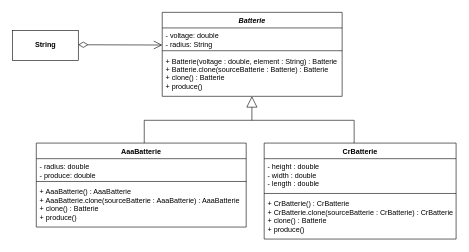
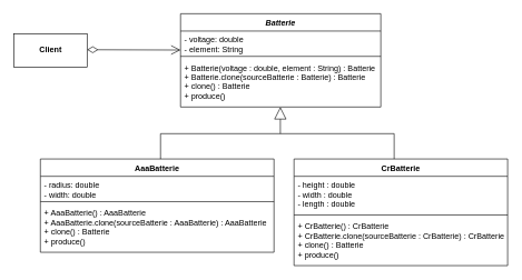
  <mxCell id="0" />
  <mxCell id="1" parent="0" />
  <mxCell id="2" value="Batterie" style="swimlane;fontStyle=3;align=center;verticalAlign=top;childLayout=stackLayout;horizontal=1;startSize=26;horizontalStack=0;resizeParent=1;resizeParentMax=0;resizeLast=0;collapsible=1;marginBottom=0;" parent="1" vertex="1"><mxGeometry x="270" y="20" width="300" height="140" as="geometry" /></mxCell>
- <mxCell id="3" value="- voltage: double&#10;- radius: String" style="text;strokeColor=none;fillColor=none;align=left;verticalAlign=top;spacingLeft=4;spacingRight=4;overflow=hidden;rotatable=0;points=[[0,0.5],[1,0.5]];portConstraint=eastwest;" parent="2" vertex="1"><mxGeometry y="26" width="300" height="34" as="geometry" /></mxCell>
+ <mxCell id="3" value="- voltage: double&#10;- element: String" style="text;strokeColor=none;fillColor=none;align=left;verticalAlign=top;spacingLeft=4;spacingRight=4;overflow=hidden;rotatable=0;points=[[0,0.5],[1,0.5]];portConstraint=eastwest;" parent="2" vertex="1"><mxGeometry y="26" width="300" height="34" as="geometry" /></mxCell>
  <mxCell id="4" value="" style="line;strokeWidth=1;fillColor=none;align=left;verticalAlign=middle;spacingTop=-1;spacingLeft=3;spacingRight=3;rotatable=0;labelPosition=right;points=[];portConstraint=eastwest;" parent="2" vertex="1"><mxGeometry y="60" width="300" height="8" as="geometry" /></mxCell>
  <mxCell id="5" value="+ Batterie(voltage : double, element : String) : Batterie&#10;+ Batterie.clone(sourceBatterie : Batterie) : Batterie&#10;+ clone() : Batterie&#10;+ produce()" style="text;strokeColor=none;fillColor=none;align=left;verticalAlign=top;spacingLeft=4;spacingRight=4;overflow=hidden;rotatable=0;points=[[0,0.5],[1,0.5]];portConstraint=eastwest;" parent="2" vertex="1"><mxGeometry y="68" width="300" height="72" as="geometry" /></mxCell>
  <mxCell id="6" value="AaaBatterie" style="swimlane;fontStyle=1;align=center;verticalAlign=top;childLayout=stackLayout;horizontal=1;startSize=26;horizontalStack=0;resizeParent=1;resizeParentMax=0;resizeLast=0;collapsible=1;marginBottom=0;" parent="1" vertex="1"><mxGeometry x="60" y="238" width="350" height="140" as="geometry" /></mxCell>
- <mxCell id="7" value="- radius: double&#10;- produce: double" style="text;strokeColor=none;fillColor=none;align=left;verticalAlign=top;spacingLeft=4;spacingRight=4;overflow=hidden;rotatable=0;points=[[0,0.5],[1,0.5]];portConstraint=eastwest;" parent="6" vertex="1"><mxGeometry y="26" width="350" height="34" as="geometry" /></mxCell>
+ <mxCell id="7" value="- radius: double&#10;- width: double" style="text;strokeColor=none;fillColor=none;align=left;verticalAlign=top;spacingLeft=4;spacingRight=4;overflow=hidden;rotatable=0;points=[[0,0.5],[1,0.5]];portConstraint=eastwest;" parent="6" vertex="1"><mxGeometry y="26" width="350" height="34" as="geometry" /></mxCell>
  <mxCell id="8" value="" style="line;strokeWidth=1;fillColor=none;align=left;verticalAlign=middle;spacingTop=-1;spacingLeft=3;spacingRight=3;rotatable=0;labelPosition=right;points=[];portConstraint=eastwest;" parent="6" vertex="1"><mxGeometry y="60" width="350" height="8" as="geometry" /></mxCell>
  <mxCell id="9" value="+ AaaBatterie() : AaaBatterie&#10;+ AaaBatterie.clone(sourceBatterie : AaaBatterie) : AaaBatterie&#10;+ clone() : Batterie&#10;+ produce()" style="text;strokeColor=none;fillColor=none;align=left;verticalAlign=top;spacingLeft=4;spacingRight=4;overflow=hidden;rotatable=0;points=[[0,0.5],[1,0.5]];portConstraint=eastwest;" parent="6" vertex="1"><mxGeometry y="68" width="350" height="72" as="geometry" /></mxCell>
  <mxCell id="10" value="CrBatterie" style="swimlane;fontStyle=1;align=center;verticalAlign=top;childLayout=stackLayout;horizontal=1;startSize=26;horizontalStack=0;resizeParent=1;resizeParentMax=0;resizeLast=0;collapsible=1;marginBottom=0;" parent="1" vertex="1"><mxGeometry x="440" y="238" width="320" height="160" as="geometry" /></mxCell>
  <mxCell id="11" value="- height : double&#10;- width : double&#10;- length : double" style="text;strokeColor=none;fillColor=none;align=left;verticalAlign=top;spacingLeft=4;spacingRight=4;overflow=hidden;rotatable=0;points=[[0,0.5],[1,0.5]];portConstraint=eastwest;" parent="10" vertex="1"><mxGeometry y="26" width="320" height="54" as="geometry" /></mxCell>
  <mxCell id="12" value="" style="line;strokeWidth=1;fillColor=none;align=left;verticalAlign=middle;spacingTop=-1;spacingLeft=3;spacingRight=3;rotatable=0;labelPosition=right;points=[];portConstraint=eastwest;" parent="10" vertex="1"><mxGeometry y="80" width="320" height="8" as="geometry" /></mxCell>
  <mxCell id="13" value="+ CrBatterie() : CrBatterie&#10;+ CrBatterie.clone(sourceBatterie : CrBatterie) : CrBatterie&#10;+ clone() : Batterie&#10;+ produce()" style="text;strokeColor=none;fillColor=none;align=left;verticalAlign=top;spacingLeft=4;spacingRight=4;overflow=hidden;rotatable=0;points=[[0,0.5],[1,0.5]];portConstraint=eastwest;" parent="10" vertex="1"><mxGeometry y="88" width="320" height="72" as="geometry" /></mxCell>
- <mxCell id="14" value="&lt;b&gt;String&lt;/b&gt;" style="html=1;" parent="1" vertex="1"><mxGeometry x="20" y="50" width="110" height="50" as="geometry" /></mxCell>
+ <mxCell id="14" value="&lt;b&gt;Client&lt;/b&gt;" style="html=1;" parent="1" vertex="1"><mxGeometry x="20" y="50" width="110" height="50" as="geometry" /></mxCell>
  <mxCell id="15" value="" style="endArrow=open;html=1;endSize=12;startArrow=diamondThin;startSize=14;startFill=0;edgeStyle=orthogonalEdgeStyle;align=left;verticalAlign=bottom;entryX=0;entryY=0.838;entryDx=0;entryDy=0;entryPerimeter=0;" parent="1" target="3" edge="1"><mxGeometry x="-1" y="65" relative="1" as="geometry"><mxPoint x="130" y="74" as="sourcePoint" /><mxPoint x="260" y="74.5" as="targetPoint" /><mxPoint x="-10" y="1" as="offset" /></mxGeometry></mxCell>
  <mxCell id="16" value="" style="endArrow=block;endSize=16;endFill=0;html=1;" parent="1" edge="1"><mxGeometry x="-1" y="-70" width="160" relative="1" as="geometry"><mxPoint x="419.5" y="200" as="sourcePoint" /><mxPoint x="419.5" y="160" as="targetPoint" /><mxPoint as="offset" /></mxGeometry></mxCell>
  <mxCell id="17" value="" style="endArrow=none;html=1;edgeStyle=orthogonalEdgeStyle;" parent="1" edge="1"><mxGeometry relative="1" as="geometry"><mxPoint x="240" y="200" as="sourcePoint" /><mxPoint x="590" y="200" as="targetPoint" /></mxGeometry></mxCell>
  <mxCell id="18" value="" style="endArrow=none;html=1;" parent="1" edge="1"><mxGeometry relative="1" as="geometry"><mxPoint x="240" y="238" as="sourcePoint" /><mxPoint x="240" y="200" as="targetPoint" /></mxGeometry></mxCell>
  <mxCell id="19" value="" style="endArrow=none;html=1;" parent="1" edge="1"><mxGeometry relative="1" as="geometry"><mxPoint x="590" y="238" as="sourcePoint" /><mxPoint x="590" y="200" as="targetPoint" /></mxGeometry></mxCell>
